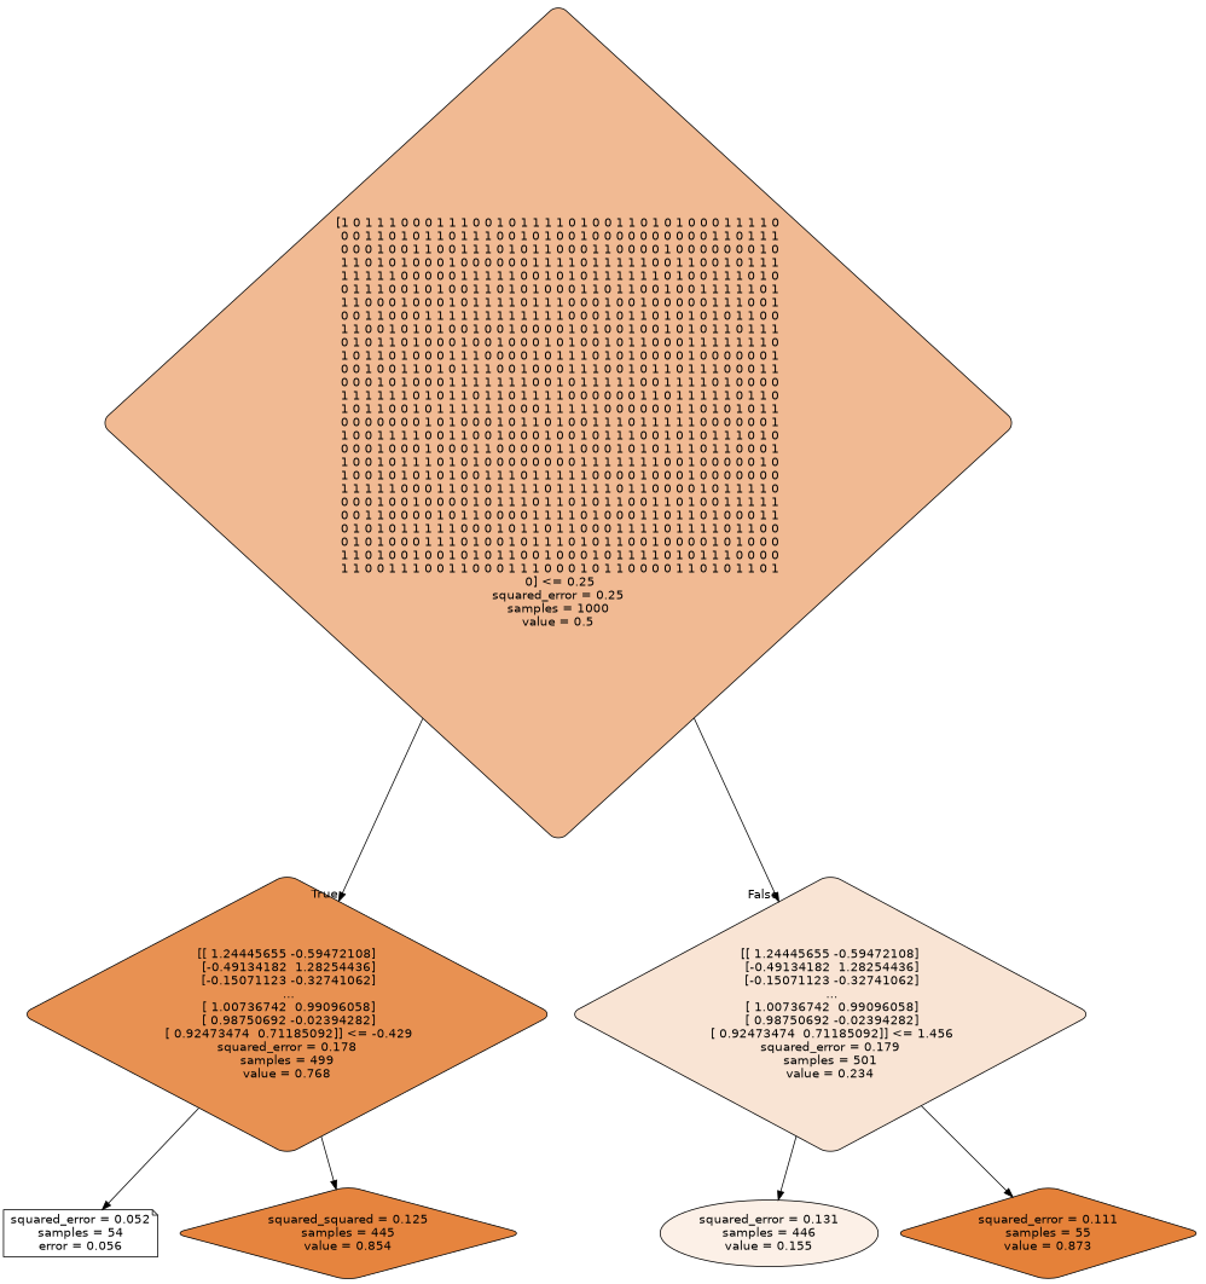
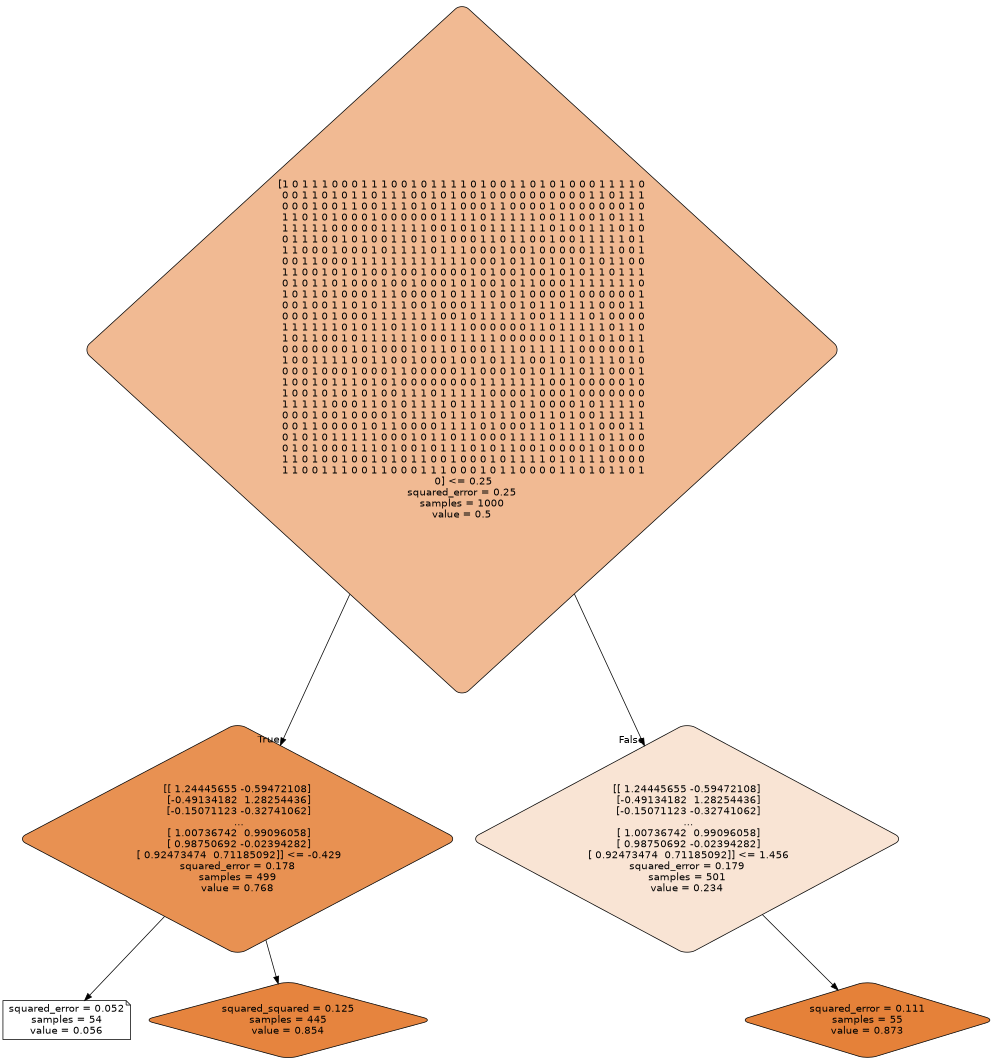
  digraph {
    node [color=black fontname=helvetica shape=diamond style="filled, rounded"]
    edge [fontname=helvetica]
    n1 [fillcolor="#f1ba93" label="[1 0 1 1 1 0 0 0 1 1 1 0 0 1 0 1 1 1 1 0 1 0 0 1 1 0 1 0 1 0 0 0 1 1 1 1 0\n 0 0 1 1 0 1 0 1 1 0 1 1 1 0 0 1 0 1 0 0 1 0 0 0 0 0 0 0 0 0 0 1 1 0 1 1 1\n 0 0 0 1 0 0 1 1 0 0 1 1 1 0 1 0 1 1 0 0 0 1 1 0 0 0 0 1 0 0 0 0 0 0 0 1 0\n 1 1 0 1 0 1 0 0 0 1 0 0 0 0 0 0 1 1 1 1 0 1 1 1 1 1 0 0 1 1 0 0 1 0 1 1 1\n 1 1 1 1 1 0 0 0 0 0 1 1 1 1 1 0 0 1 0 1 0 1 1 1 1 1 1 0 1 0 0 1 1 1 0 1 0\n 0 1 1 1 0 0 1 0 1 0 0 1 1 0 1 0 1 0 0 0 1 1 0 1 1 0 0 1 0 0 1 1 1 1 1 0 1\n 1 1 0 0 0 1 0 0 0 1 0 1 1 1 1 0 1 1 1 0 0 0 1 0 0 1 0 0 0 0 0 1 1 1 0 0 1\n 0 0 1 1 0 0 0 1 1 1 1 1 1 1 1 1 1 1 1 0 0 0 1 0 1 1 0 1 0 1 0 1 0 1 1 0 0\n 1 1 0 0 1 0 1 0 1 0 0 1 0 0 1 0 0 0 0 1 0 1 0 0 1 0 0 1 0 1 0 1 1 0 1 1 1\n 0 1 0 1 1 0 1 0 0 0 1 0 0 1 0 0 0 1 0 1 0 0 1 0 1 1 0 0 0 1 1 1 1 1 1 1 0\n 1 0 1 1 0 1 0 0 0 1 1 1 0 0 0 0 1 0 1 1 1 0 1 0 1 0 0 0 0 1 0 0 0 0 0 0 1\n 0 0 1 0 0 1 1 0 1 0 1 1 1 0 0 1 0 0 0 1 1 1 0 0 1 0 1 1 0 1 1 1 0 0 0 1 1\n 0 0 0 1 0 1 0 0 0 1 1 1 1 1 1 1 0 0 1 0 1 1 1 1 1 0 0 1 1 1 1 0 1 0 0 0 0\n 1 1 1 1 1 1 0 1 0 1 1 0 1 1 0 1 1 1 1 0 0 0 0 0 0 1 1 0 1 1 1 1 1 0 1 1 0\n 1 0 1 1 0 0 1 0 1 1 1 1 1 1 0 0 0 1 1 1 1 1 0 0 0 0 0 0 1 1 0 1 0 1 0 1 1\n 0 0 0 0 0 0 0 1 0 1 0 0 0 1 0 1 1 0 1 0 0 1 1 1 0 1 1 1 1 1 0 0 0 0 0 0 1\n 1 0 0 1 1 1 1 0 0 1 1 0 0 1 0 0 0 1 0 0 1 0 1 1 1 0 0 1 0 1 0 1 1 1 0 1 0\n 0 0 0 1 0 0 0 1 0 0 0 1 1 0 0 0 0 0 1 1 0 0 0 1 0 1 0 1 1 1 0 1 1 0 0 0 1\n 1 0 0 1 0 1 1 1 0 1 0 1 0 0 0 0 0 0 0 0 1 1 1 1 1 1 1 0 0 1 0 0 0 0 0 1 0\n 1 0 0 1 0 1 0 1 0 1 0 0 1 1 1 0 1 1 1 1 1 0 0 0 0 1 0 0 0 1 0 0 0 0 0 0 0\n 1 1 1 1 1 0 0 0 1 1 0 1 0 1 1 1 1 0 1 1 1 1 1 0 1 1 0 0 0 0 1 0 1 1 1 1 0\n 0 0 0 1 0 0 1 0 0 0 0 1 0 1 1 1 0 1 1 0 1 0 1 1 0 0 1 1 0 1 0 0 1 1 1 1 1\n 0 0 1 1 0 0 0 0 1 0 1 1 0 0 0 0 1 1 1 1 0 1 0 0 0 1 1 0 1 1 0 1 0 0 0 1 1\n 0 1 0 1 0 1 1 1 1 1 0 0 0 1 0 1 1 0 1 1 0 0 0 1 1 1 1 0 1 1 1 1 0 1 1 0 0\n 0 1 0 1 0 0 0 1 1 1 0 1 0 0 1 0 1 1 1 0 1 0 1 1 0 0 1 0 0 0 0 1 0 1 0 0 0\n 1 1 0 1 0 0 1 0 0 1 0 1 0 1 1 0 0 1 0 0 0 1 0 1 1 1 1 0 1 0 1 1 1 0 0 0 0\n 1 1 0 0 1 1 1 0 0 1 1 0 0 0 1 1 1 0 0 0 1 0 1 1 0 0 0 0 1 1 0 1 0 1 1 0 1\n 0] <= 0.25\nsquared_error = 0.25\nsamples = 1000\nvalue = 0.5"]
    n2 [fillcolor="#e89152" label="[[ 1.24445655 -0.59472108]\n [-0.49134182  1.28254436]\n [-0.15071123 -0.32741062]\n ...\n [ 1.00736742  0.99096058]\n [ 0.98750692 -0.02394282]\n [ 0.92473474  0.71185092]] <= -0.429\nsquared_error = 0.178\nsamples = 499\nvalue = 0.768"]
    n3 [fillcolor="#f9e4d4" label="[[ 1.24445655 -0.59472108]\n [-0.49134182  1.28254436]\n [-0.15071123 -0.32741062]\n ...\n [ 1.00736742  0.99096058]\n [ 0.98750692 -0.02394282]\n [ 0.92473474  0.71185092]] <= 1.456\nsquared_error = 0.179\nsamples = 501\nvalue = 0.234"]
-   n4 [fillcolor="#ffffff" label="squared_error = 0.052\nsamples = 54\nerror = 0.056" shape=note]
+   n4 [fillcolor="#ffffff" label="squared_error = 0.052\nsamples = 54\nvalue = 0.056" shape=note]
    n5 [fillcolor="#e6843e" label="squared_squared = 0.125\nsamples = 445\nvalue = 0.854"]
-   n6 [fillcolor="#fcf0e7" label="squared_error = 0.131\nsamples = 446\nvalue = 0.155" shape=ellipse]
    n7 [fillcolor="#e58139" label="squared_error = 0.111\nsamples = 55\nvalue = 0.873"]
    n1 -> n2 [headlabel=True labelangle=45 labeldistance=2.5]
    n1 -> n3 [headlabel=False labelangle=-45 labeldistance=2.5]
    n2 -> n4
    n2 -> n5
-   n3 -> n6
    n3 -> n7
  }
